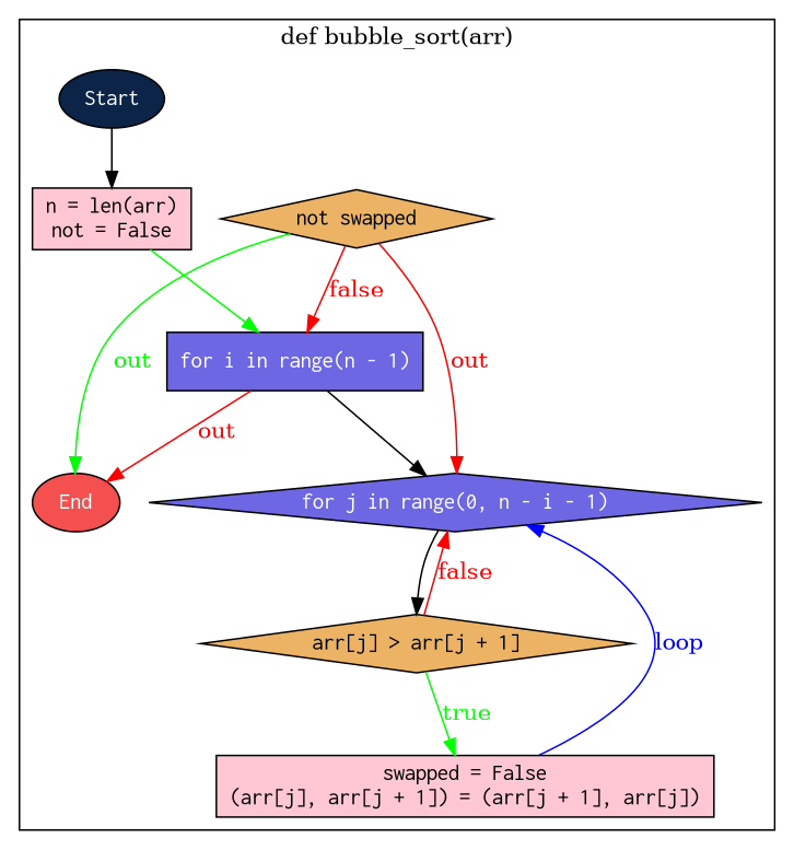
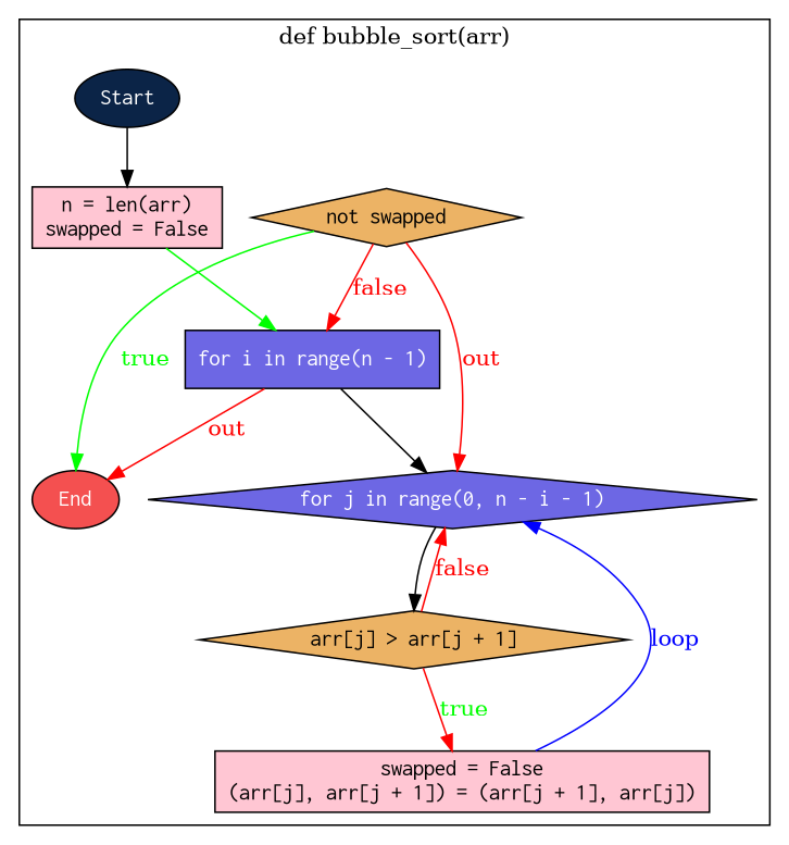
  digraph {
    bgcolor=white
    node [fillcolor="#FFC6D3" fontcolor=white fontname=courier shape=rect style=filled type=STATEMENT]
    edge [source="@current_to_next" color=red]
    n1 [fillcolor="#0B2447" label=Start shape=ellipse type=START]
-   n2 [fontcolor=black label="n = len(arr)\nnot = False\n"]
+   n2 [fontcolor=black label="n = len(arr)\nswapped = False\n"]
    n3 [fillcolor="#6D67E4" label="for i in range(n - 1)" type=LOOP]
    n4 [fillcolor="#6D67E4" label="for j in range(0, n - i - 1)" shape=diamond type=LOOP]
    n5 [fillcolor="#F45050" label=End shape=ellipse type=END]
    n6 [fillcolor="#ECB365" fontcolor=black label="arr[j] > arr[j + 1]" shape=diamond type=CONDITIONS]
    n7 [fillcolor="#ECB365" fontcolor=black label="not swapped" shape=diamond type=CONDITIONS]
    n8 [fontcolor=black label="swapped = False\n(arr[j], arr[j + 1]) = (arr[j + 1], arr[j])\n"]
    subgraph cluster_1 {
      label="def bubble_sort(arr)"
      n1
      n2
      n3
      n4
      n5
      n6
      n7
      n8
    }
    n1 -> n2 [color=""]
    n2 -> n3 [color=green]
    n3 -> n4 [source="@loop_to_next" color=""]
    n3 -> n5 [fontcolor=red label=out source="@end_loop_to_end"]
    n4 -> n6 [source="@loop_to_next" color=""]
    n6 -> n4 [fontcolor=red label=false source="@last_if_to_parent"]
-   n6 -> n8 [color=green fontcolor=green label=true source="@if_to_next_node"]
+   n6 -> n8 [fontcolor=green label=true source="@if_to_next_node"]
    n7 -> n3 [fontcolor=red label=false source="@last_if_to_parent"]
    n7 -> n4 [fontcolor=red label=out source="@loop_to_next_sibling"]
-   n7 -> n5 [color=green fontcolor=green label=out source="@if_node_to_return"]
+   n7 -> n5 [color=green fontcolor=green label=true source="@if_node_to_return"]
    n8 -> n4 [color=blue fontcolor=blue label=loop source="@last_to_loop"]
  }
